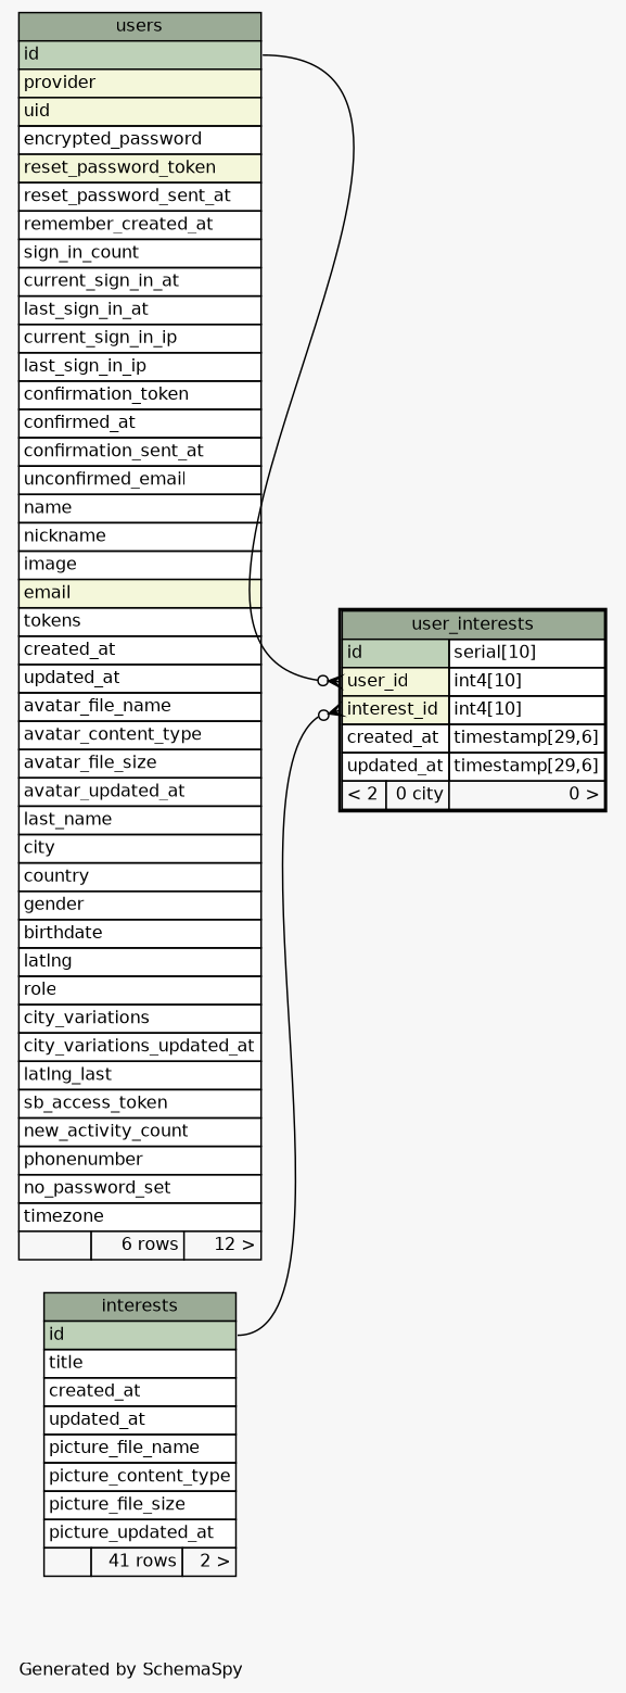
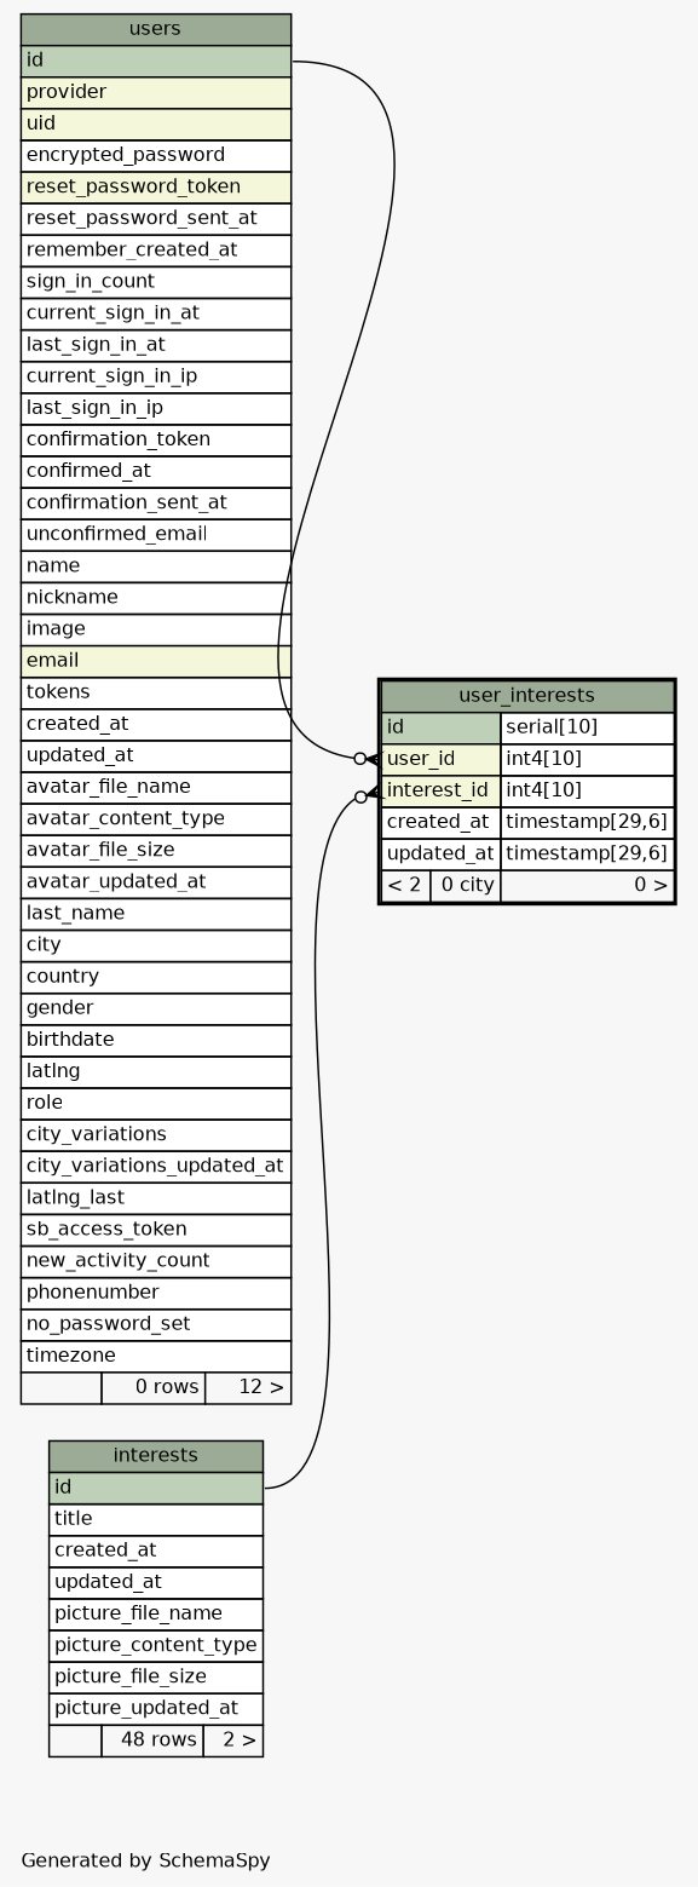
  digraph {
    bgcolor="#f7f7f7"
    fontname=Helvetica
    fontsize=11
    label="\nGenerated by SchemaSpy"
    labeljust=l
    nodesep=0.18
    rankdir=RL
    ranksep=0.46
    node [fontname=Helvetica fontsize=11 shape=plaintext]
    edge [arrowhead=none arrowsize=0.8 arrowtail=crowodot dir=back headport="id:e"]
    n1 [label=<     <TABLE BORDER="2" CELLBORDER="1" CELLSPACING="0" BGCOLOR="#ffffff">       <TR><TD COLSPAN="3" BGCOLOR="#9bab96" ALIGN="CENTER">user_interests</TD></TR>       <TR><TD PORT="id" COLSPAN="2" BGCOLOR="#bed1b8" ALIGN="LEFT">id</TD><TD PORT="id.type" ALIGN="LEFT">serial[10]</TD></TR>       <TR><TD PORT="user_id" COLSPAN="2" BGCOLOR="#f4f7da" ALIGN="LEFT">user_id</TD><TD PORT="user_id.type" ALIGN="LEFT">int4[10]</TD></TR>       <TR><TD PORT="interest_id" COLSPAN="2" BGCOLOR="#f4f7da" ALIGN="LEFT">interest_id</TD><TD PORT="interest_id.type" ALIGN="LEFT">int4[10]</TD></TR>       <TR><TD PORT="created_at" COLSPAN="2" ALIGN="LEFT">created_at</TD><TD PORT="created_at.type" ALIGN="LEFT">timestamp[29,6]</TD></TR>       <TR><TD PORT="updated_at" COLSPAN="2" ALIGN="LEFT">updated_at</TD><TD PORT="updated_at.type" ALIGN="LEFT">timestamp[29,6]</TD></TR>       <TR><TD ALIGN="LEFT" BGCOLOR="#f7f7f7">&lt; 2</TD><TD ALIGN="RIGHT" BGCOLOR="#f7f7f7">0 city</TD><TD ALIGN="RIGHT" BGCOLOR="#f7f7f7">0 &gt;</TD></TR>     </TABLE>>]
-   n2 [label=<     <TABLE BORDER="0" CELLBORDER="1" CELLSPACING="0" BGCOLOR="#ffffff">       <TR><TD COLSPAN="3" BGCOLOR="#9bab96" ALIGN="CENTER">interests</TD></TR>       <TR><TD PORT="id" COLSPAN="3" BGCOLOR="#bed1b8" ALIGN="LEFT">id</TD></TR>       <TR><TD PORT="title" COLSPAN="3" ALIGN="LEFT">title</TD></TR>       <TR><TD PORT="created_at" COLSPAN="3" ALIGN="LEFT">created_at</TD></TR>       <TR><TD PORT="updated_at" COLSPAN="3" ALIGN="LEFT">updated_at</TD></TR>       <TR><TD PORT="picture_file_name" COLSPAN="3" ALIGN="LEFT">picture_file_name</TD></TR>       <TR><TD PORT="picture_content_type" COLSPAN="3" ALIGN="LEFT">picture_content_type</TD></TR>       <TR><TD PORT="picture_file_size" COLSPAN="3" ALIGN="LEFT">picture_file_size</TD></TR>       <TR><TD PORT="picture_updated_at" COLSPAN="3" ALIGN="LEFT">picture_updated_at</TD></TR>       <TR><TD ALIGN="LEFT" BGCOLOR="#f7f7f7">  </TD><TD ALIGN="RIGHT" BGCOLOR="#f7f7f7">41 rows</TD><TD ALIGN="RIGHT" BGCOLOR="#f7f7f7">2 &gt;</TD></TR>     </TABLE>>]
-   n3 [label=<     <TABLE BORDER="0" CELLBORDER="1" CELLSPACING="0" BGCOLOR="#ffffff">       <TR><TD COLSPAN="3" BGCOLOR="#9bab96" ALIGN="CENTER">users</TD></TR>       <TR><TD PORT="id" COLSPAN="3" BGCOLOR="#bed1b8" ALIGN="LEFT">id</TD></TR>       <TR><TD PORT="provider" COLSPAN="3" BGCOLOR="#f4f7da" ALIGN="LEFT">provider</TD></TR>       <TR><TD PORT="uid" COLSPAN="3" BGCOLOR="#f4f7da" ALIGN="LEFT">uid</TD></TR>       <TR><TD PORT="encrypted_password" COLSPAN="3" ALIGN="LEFT">encrypted_password</TD></TR>       <TR><TD PORT="reset_password_token" COLSPAN="3" BGCOLOR="#f4f7da" ALIGN="LEFT">reset_password_token</TD></TR>       <TR><TD PORT="reset_password_sent_at" COLSPAN="3" ALIGN="LEFT">reset_password_sent_at</TD></TR>       <TR><TD PORT="remember_created_at" COLSPAN="3" ALIGN="LEFT">remember_created_at</TD></TR>       <TR><TD PORT="sign_in_count" COLSPAN="3" ALIGN="LEFT">sign_in_count</TD></TR>       <TR><TD PORT="current_sign_in_at" COLSPAN="3" ALIGN="LEFT">current_sign_in_at</TD></TR>       <TR><TD PORT="last_sign_in_at" COLSPAN="3" ALIGN="LEFT">last_sign_in_at</TD></TR>       <TR><TD PORT="current_sign_in_ip" COLSPAN="3" ALIGN="LEFT">current_sign_in_ip</TD></TR>       <TR><TD PORT="last_sign_in_ip" COLSPAN="3" ALIGN="LEFT">last_sign_in_ip</TD></TR>       <TR><TD PORT="confirmation_token" COLSPAN="3" ALIGN="LEFT">confirmation_token</TD></TR>       <TR><TD PORT="confirmed_at" COLSPAN="3" ALIGN="LEFT">confirmed_at</TD></TR>       <TR><TD PORT="confirmation_sent_at" COLSPAN="3" ALIGN="LEFT">confirmation_sent_at</TD></TR>       <TR><TD PORT="unconfirmed_email" COLSPAN="3" ALIGN="LEFT">unconfirmed_email</TD></TR>       <TR><TD PORT="name" COLSPAN="3" ALIGN="LEFT">name</TD></TR>       <TR><TD PORT="nickname" COLSPAN="3" ALIGN="LEFT">nickname</TD></TR>       <TR><TD PORT="image" COLSPAN="3" ALIGN="LEFT">image</TD></TR>       <TR><TD PORT="email" COLSPAN="3" BGCOLOR="#f4f7da" ALIGN="LEFT">email</TD></TR>       <TR><TD PORT="tokens" COLSPAN="3" ALIGN="LEFT">tokens</TD></TR>       <TR><TD PORT="created_at" COLSPAN="3" ALIGN="LEFT">created_at</TD></TR>       <TR><TD PORT="updated_at" COLSPAN="3" ALIGN="LEFT">updated_at</TD></TR>       <TR><TD PORT="avatar_file_name" COLSPAN="3" ALIGN="LEFT">avatar_file_name</TD></TR>       <TR><TD PORT="avatar_content_type" COLSPAN="3" ALIGN="LEFT">avatar_content_type</TD></TR>       <TR><TD PORT="avatar_file_size" COLSPAN="3" ALIGN="LEFT">avatar_file_size</TD></TR>       <TR><TD PORT="avatar_updated_at" COLSPAN="3" ALIGN="LEFT">avatar_updated_at</TD></TR>       <TR><TD PORT="last_name" COLSPAN="3" ALIGN="LEFT">last_name</TD></TR>       <TR><TD PORT="city" COLSPAN="3" ALIGN="LEFT">city</TD></TR>       <TR><TD PORT="country" COLSPAN="3" ALIGN="LEFT">country</TD></TR>       <TR><TD PORT="gender" COLSPAN="3" ALIGN="LEFT">gender</TD></TR>       <TR><TD PORT="birthdate" COLSPAN="3" ALIGN="LEFT">birthdate</TD></TR>       <TR><TD PORT="latlng" COLSPAN="3" ALIGN="LEFT">latlng</TD></TR>       <TR><TD PORT="role" COLSPAN="3" ALIGN="LEFT">role</TD></TR>       <TR><TD PORT="city_variations" COLSPAN="3" ALIGN="LEFT">city_variations</TD></TR>       <TR><TD PORT="city_variations_updated_at" COLSPAN="3" ALIGN="LEFT">city_variations_updated_at</TD></TR>       <TR><TD PORT="latlng_last" COLSPAN="3" ALIGN="LEFT">latlng_last</TD></TR>       <TR><TD PORT="sb_access_token" COLSPAN="3" ALIGN="LEFT">sb_access_token</TD></TR>       <TR><TD PORT="new_activity_count" COLSPAN="3" ALIGN="LEFT">new_activity_count</TD></TR>       <TR><TD PORT="phonenumber" COLSPAN="3" ALIGN="LEFT">phonenumber</TD></TR>       <TR><TD PORT="no_password_set" COLSPAN="3" ALIGN="LEFT">no_password_set</TD></TR>       <TR><TD PORT="timezone" COLSPAN="3" ALIGN="LEFT">timezone</TD></TR>       <TR><TD ALIGN="LEFT" BGCOLOR="#f7f7f7">  </TD><TD ALIGN="RIGHT" BGCOLOR="#f7f7f7">6 rows</TD><TD ALIGN="RIGHT" BGCOLOR="#f7f7f7">12 &gt;</TD></TR>     </TABLE>>]
+   n2 [label=<     <TABLE BORDER="0" CELLBORDER="1" CELLSPACING="0" BGCOLOR="#ffffff">       <TR><TD COLSPAN="3" BGCOLOR="#9bab96" ALIGN="CENTER">interests</TD></TR>       <TR><TD PORT="id" COLSPAN="3" BGCOLOR="#bed1b8" ALIGN="LEFT">id</TD></TR>       <TR><TD PORT="title" COLSPAN="3" ALIGN="LEFT">title</TD></TR>       <TR><TD PORT="created_at" COLSPAN="3" ALIGN="LEFT">created_at</TD></TR>       <TR><TD PORT="updated_at" COLSPAN="3" ALIGN="LEFT">updated_at</TD></TR>       <TR><TD PORT="picture_file_name" COLSPAN="3" ALIGN="LEFT">picture_file_name</TD></TR>       <TR><TD PORT="picture_content_type" COLSPAN="3" ALIGN="LEFT">picture_content_type</TD></TR>       <TR><TD PORT="picture_file_size" COLSPAN="3" ALIGN="LEFT">picture_file_size</TD></TR>       <TR><TD PORT="picture_updated_at" COLSPAN="3" ALIGN="LEFT">picture_updated_at</TD></TR>       <TR><TD ALIGN="LEFT" BGCOLOR="#f7f7f7">  </TD><TD ALIGN="RIGHT" BGCOLOR="#f7f7f7">48 rows</TD><TD ALIGN="RIGHT" BGCOLOR="#f7f7f7">2 &gt;</TD></TR>     </TABLE>>]
+   n3 [label=<     <TABLE BORDER="0" CELLBORDER="1" CELLSPACING="0" BGCOLOR="#ffffff">       <TR><TD COLSPAN="3" BGCOLOR="#9bab96" ALIGN="CENTER">users</TD></TR>       <TR><TD PORT="id" COLSPAN="3" BGCOLOR="#bed1b8" ALIGN="LEFT">id</TD></TR>       <TR><TD PORT="provider" COLSPAN="3" BGCOLOR="#f4f7da" ALIGN="LEFT">provider</TD></TR>       <TR><TD PORT="uid" COLSPAN="3" BGCOLOR="#f4f7da" ALIGN="LEFT">uid</TD></TR>       <TR><TD PORT="encrypted_password" COLSPAN="3" ALIGN="LEFT">encrypted_password</TD></TR>       <TR><TD PORT="reset_password_token" COLSPAN="3" BGCOLOR="#f4f7da" ALIGN="LEFT">reset_password_token</TD></TR>       <TR><TD PORT="reset_password_sent_at" COLSPAN="3" ALIGN="LEFT">reset_password_sent_at</TD></TR>       <TR><TD PORT="remember_created_at" COLSPAN="3" ALIGN="LEFT">remember_created_at</TD></TR>       <TR><TD PORT="sign_in_count" COLSPAN="3" ALIGN="LEFT">sign_in_count</TD></TR>       <TR><TD PORT="current_sign_in_at" COLSPAN="3" ALIGN="LEFT">current_sign_in_at</TD></TR>       <TR><TD PORT="last_sign_in_at" COLSPAN="3" ALIGN="LEFT">last_sign_in_at</TD></TR>       <TR><TD PORT="current_sign_in_ip" COLSPAN="3" ALIGN="LEFT">current_sign_in_ip</TD></TR>       <TR><TD PORT="last_sign_in_ip" COLSPAN="3" ALIGN="LEFT">last_sign_in_ip</TD></TR>       <TR><TD PORT="confirmation_token" COLSPAN="3" ALIGN="LEFT">confirmation_token</TD></TR>       <TR><TD PORT="confirmed_at" COLSPAN="3" ALIGN="LEFT">confirmed_at</TD></TR>       <TR><TD PORT="confirmation_sent_at" COLSPAN="3" ALIGN="LEFT">confirmation_sent_at</TD></TR>       <TR><TD PORT="unconfirmed_email" COLSPAN="3" ALIGN="LEFT">unconfirmed_email</TD></TR>       <TR><TD PORT="name" COLSPAN="3" ALIGN="LEFT">name</TD></TR>       <TR><TD PORT="nickname" COLSPAN="3" ALIGN="LEFT">nickname</TD></TR>       <TR><TD PORT="image" COLSPAN="3" ALIGN="LEFT">image</TD></TR>       <TR><TD PORT="email" COLSPAN="3" BGCOLOR="#f4f7da" ALIGN="LEFT">email</TD></TR>       <TR><TD PORT="tokens" COLSPAN="3" ALIGN="LEFT">tokens</TD></TR>       <TR><TD PORT="created_at" COLSPAN="3" ALIGN="LEFT">created_at</TD></TR>       <TR><TD PORT="updated_at" COLSPAN="3" ALIGN="LEFT">updated_at</TD></TR>       <TR><TD PORT="avatar_file_name" COLSPAN="3" ALIGN="LEFT">avatar_file_name</TD></TR>       <TR><TD PORT="avatar_content_type" COLSPAN="3" ALIGN="LEFT">avatar_content_type</TD></TR>       <TR><TD PORT="avatar_file_size" COLSPAN="3" ALIGN="LEFT">avatar_file_size</TD></TR>       <TR><TD PORT="avatar_updated_at" COLSPAN="3" ALIGN="LEFT">avatar_updated_at</TD></TR>       <TR><TD PORT="last_name" COLSPAN="3" ALIGN="LEFT">last_name</TD></TR>       <TR><TD PORT="city" COLSPAN="3" ALIGN="LEFT">city</TD></TR>       <TR><TD PORT="country" COLSPAN="3" ALIGN="LEFT">country</TD></TR>       <TR><TD PORT="gender" COLSPAN="3" ALIGN="LEFT">gender</TD></TR>       <TR><TD PORT="birthdate" COLSPAN="3" ALIGN="LEFT">birthdate</TD></TR>       <TR><TD PORT="latlng" COLSPAN="3" ALIGN="LEFT">latlng</TD></TR>       <TR><TD PORT="role" COLSPAN="3" ALIGN="LEFT">role</TD></TR>       <TR><TD PORT="city_variations" COLSPAN="3" ALIGN="LEFT">city_variations</TD></TR>       <TR><TD PORT="city_variations_updated_at" COLSPAN="3" ALIGN="LEFT">city_variations_updated_at</TD></TR>       <TR><TD PORT="latlng_last" COLSPAN="3" ALIGN="LEFT">latlng_last</TD></TR>       <TR><TD PORT="sb_access_token" COLSPAN="3" ALIGN="LEFT">sb_access_token</TD></TR>       <TR><TD PORT="new_activity_count" COLSPAN="3" ALIGN="LEFT">new_activity_count</TD></TR>       <TR><TD PORT="phonenumber" COLSPAN="3" ALIGN="LEFT">phonenumber</TD></TR>       <TR><TD PORT="no_password_set" COLSPAN="3" ALIGN="LEFT">no_password_set</TD></TR>       <TR><TD PORT="timezone" COLSPAN="3" ALIGN="LEFT">timezone</TD></TR>       <TR><TD ALIGN="LEFT" BGCOLOR="#f7f7f7">  </TD><TD ALIGN="RIGHT" BGCOLOR="#f7f7f7">0 rows</TD><TD ALIGN="RIGHT" BGCOLOR="#f7f7f7">12 &gt;</TD></TR>     </TABLE>>]
    n1 -> n2 [tailport="interest_id:w"]
    n1 -> n3 [tailport="user_id:w"]
  }
